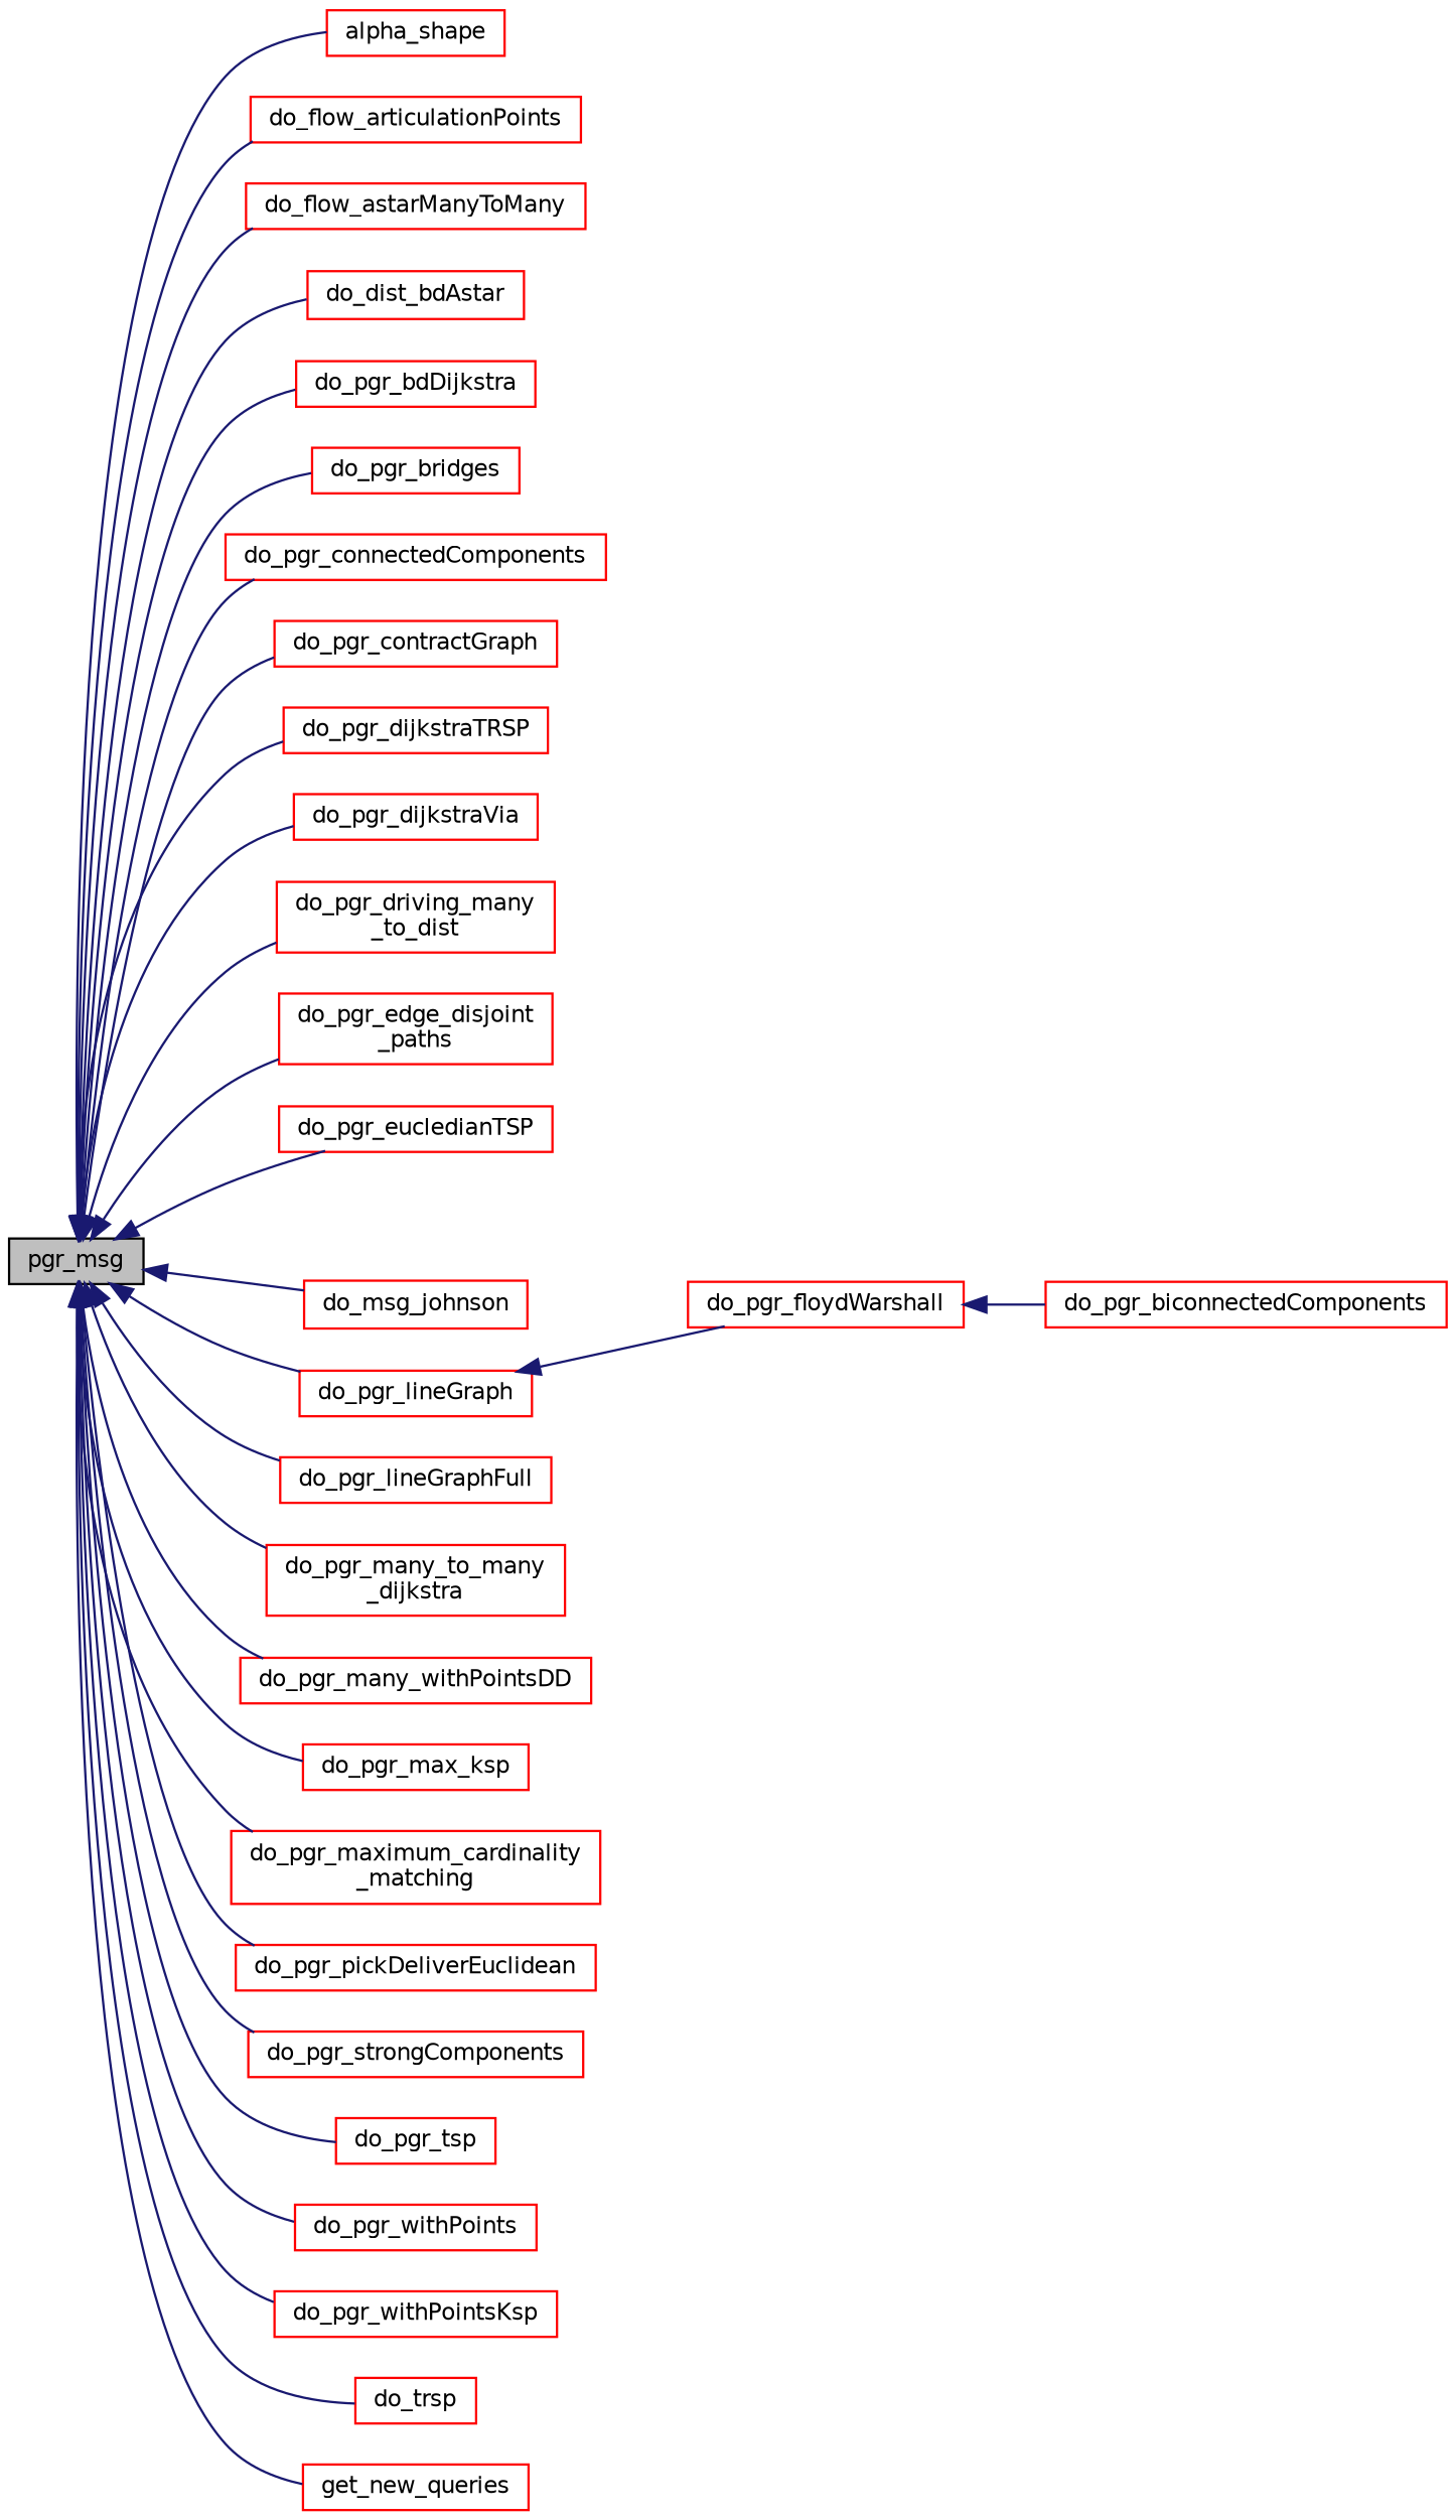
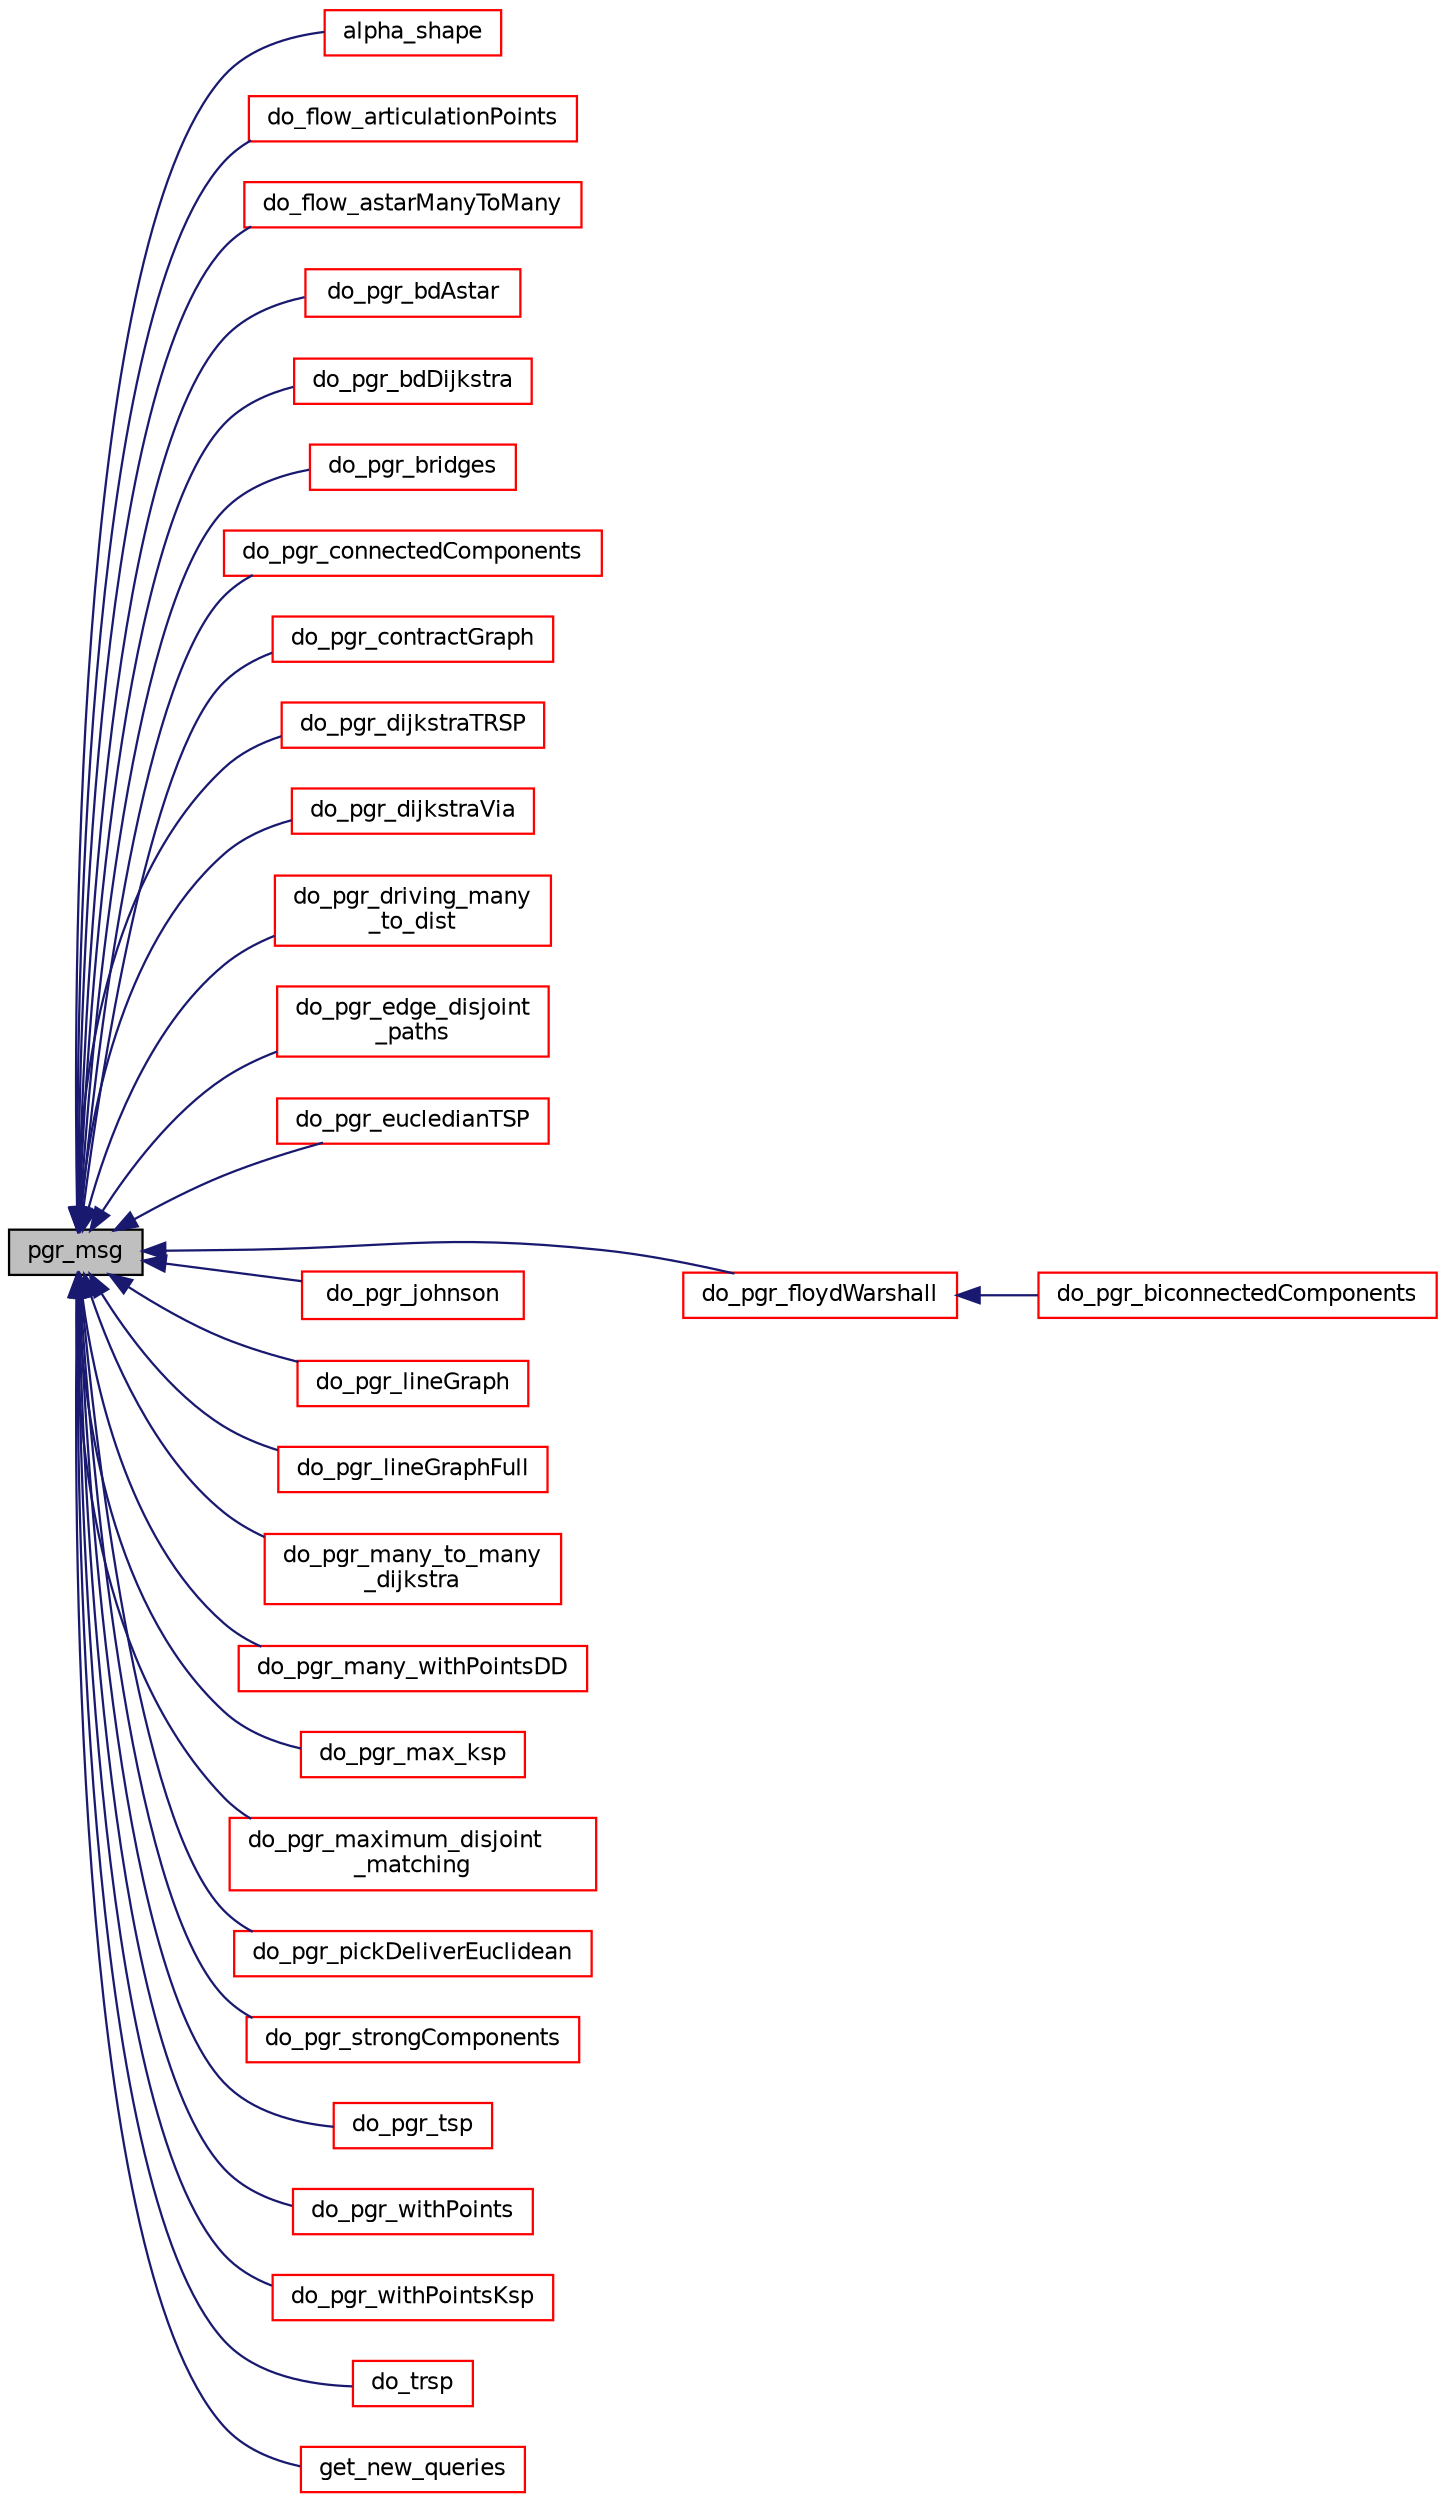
  digraph {
    fontname="DejaVu Sans"
    rankdir=LR
    node [color=red fillcolor=white fontname="DejaVu Sans" fontsize=10 shape=record style=filled]
    edge [color=midnightblue dir=back fontname="DejaVu Sans" fontsize=10 labelfontname=Helvetica labelfontsize=10 style=solid]
    n1 [color=black fillcolor=grey75 fontcolor=black height=0.2 label=pgr_msg width=0.4]
    n2 [height=0.2 label=alpha_shape width=0.4]
    n3 [height=0.2 label=do_flow_articulationPoints width=0.4]
    n4 [height=0.2 label=do_flow_astarManyToMany width=0.4]
-   n5 [height=0.2 label=do_dist_bdAstar width=0.4]
+   n5 [height=0.2 label=do_pgr_bdAstar width=0.4]
    n6 [height=0.2 label=do_pgr_bdDijkstra width=0.4]
    n7 [height=0.2 label=do_pgr_bridges width=0.4]
    n8 [height=0.2 label=do_pgr_connectedComponents width=0.4]
    n9 [height=0.2 label=do_pgr_contractGraph width=0.4]
    n10 [height=0.2 label=do_pgr_dijkstraTRSP width=0.4]
    n11 [height=0.2 label=do_pgr_dijkstraVia width=0.4]
    n12 [height=0.2 label="do_pgr_driving_many\l_to_dist" width=0.4]
    n13 [height=0.2 label="do_pgr_edge_disjoint\l_paths" width=0.4]
    n14 [height=0.2 label=do_pgr_eucledianTSP width=0.4]
    n15 [height=0.2 label=do_pgr_floydWarshall width=0.4]
-   n16 [height=0.2 label=do_msg_johnson width=0.4]
+   n16 [height=0.2 label=do_pgr_johnson width=0.4]
    n17 [height=0.2 label=do_pgr_lineGraph width=0.4]
    n18 [height=0.2 label=do_pgr_lineGraphFull width=0.4]
    n19 [height=0.2 label="do_pgr_many_to_many\l_dijkstra" width=0.4]
    n20 [height=0.2 label=do_pgr_many_withPointsDD width=0.4]
    n21 [height=0.2 label=do_pgr_max_ksp width=0.4]
-   n22 [height=0.2 label="do_pgr_maximum_cardinality\l_matching" width=0.4]
+   n22 [height=0.2 label="do_pgr_maximum_disjoint\l_matching" width=0.4]
    n23 [height=0.2 label=do_pgr_pickDeliverEuclidean width=0.4]
    n24 [height=0.2 label=do_pgr_strongComponents width=0.4]
    n25 [height=0.2 label=do_pgr_tsp width=0.4]
    n26 [height=0.2 label=do_pgr_withPoints width=0.4]
    n27 [height=0.2 label=do_pgr_withPointsKsp width=0.4]
    n28 [height=0.2 label=do_trsp width=0.4]
    n29 [height=0.2 label=get_new_queries width=0.4]
    n30 [height=0.2 label=do_pgr_biconnectedComponents width=0.4]
    n1 -> n2
    n1 -> n3
    n1 -> n4
    n1 -> n5
    n1 -> n6
    n1 -> n7
    n1 -> n8
    n1 -> n9
    n1 -> n10
    n1 -> n11
    n1 -> n12
    n1 -> n13
    n1 -> n14
-   n17 -> n15
+   n1 -> n15
    n1 -> n16
    n1 -> n17
    n1 -> n18
    n1 -> n19
    n1 -> n20
    n1 -> n21
    n1 -> n22
    n1 -> n23
    n1 -> n24
    n1 -> n25
    n1 -> n26
    n1 -> n27
    n1 -> n28
    n1 -> n29
    n15 -> n30
  }
